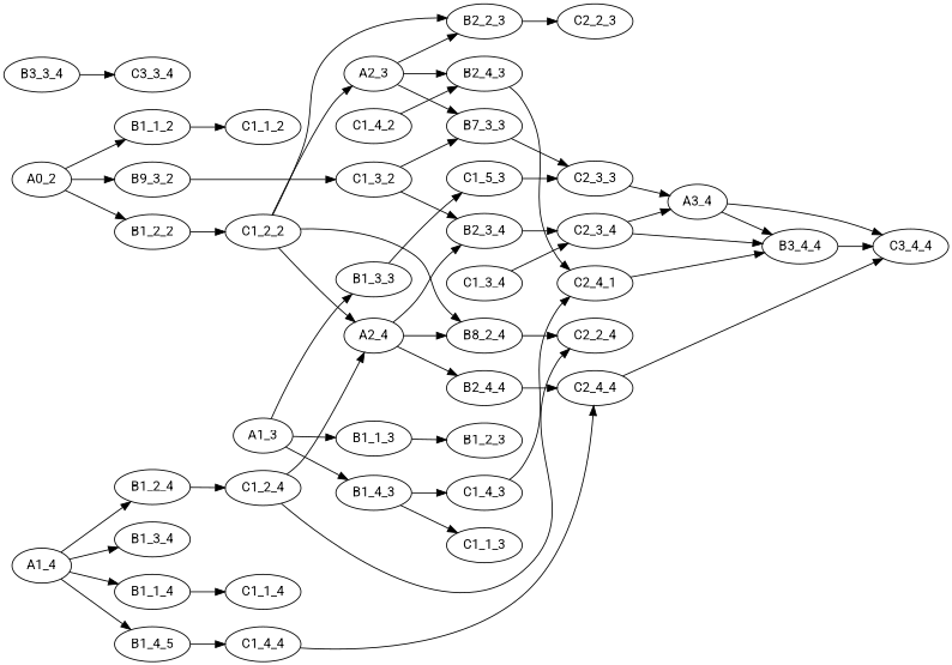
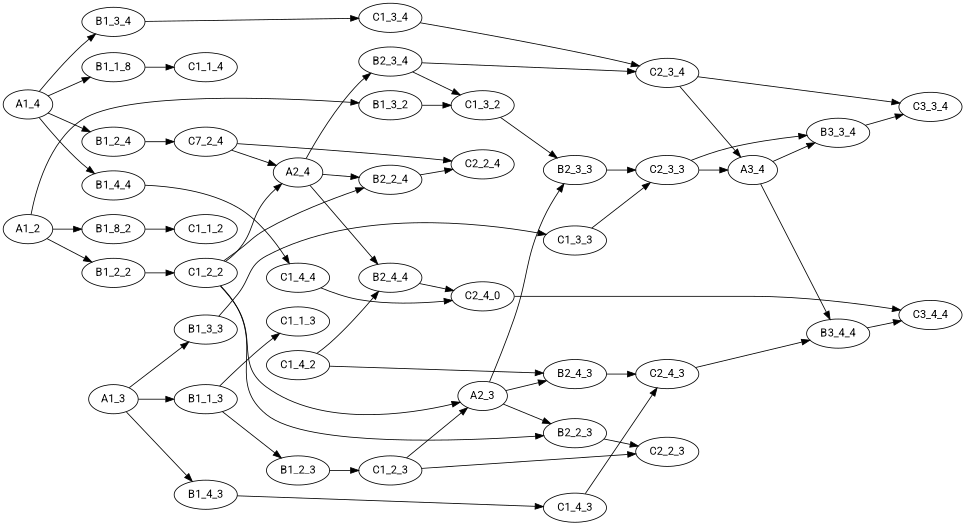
  digraph {
    fontname=Roboto
    rankdir=LR
    node [fontname=Roboto]
    edge [fontname=Roboto]
    C1_3_4
    C2_3_4
    C3_3_4
    A3_4
    C1_2_2
-   B2_2_4 [label=B8_2_4]
+   B2_2_4
    A2_4
    A2_3
    B2_2_3
    C2_2_4
    B2_3_4
    B2_4_4
-   B2_3_3 [label=B7_3_3]
+   B2_3_3
    B2_4_3
    C2_2_3
    B3_4_4
    C3_4_4
    B1_2_2
    C1_4_3
-   C2_4_3 [label=C2_4_1]
-   C1_3_3 [label=C1_5_3]
+   C2_4_3
+   C1_3_3
    C2_3_3
    B3_3_4
    C1_4_4
-   C2_4_4
+   C2_4_4 [label=C2_4_0]
    B1_2_4
-   C1_2_4
+   C1_2_4 [label=C7_2_4]
    B1_3_4
    C1_4_2
    B1_4_3
-   B1_3_2 [label=B9_3_2]
+   B1_3_2
    C1_3_2
-   B1_1_4
+   B1_1_4 [label=B1_1_8]
    C1_1_4
    A1_3
    B1_3_3
    B1_1_3
    B1_2_3
    C1_1_3
-   B1_4_4 [label=B1_4_5]
-   B1_1_2
+   C1_2_3
+   B1_4_4
+   B1_1_2 [label=B1_8_2]
    C1_1_2
-   A1_2 [label=A0_2]
+   A1_2
    A1_4
    C1_3_4 -> C2_3_4
-   C2_3_4 -> B3_4_4
+   C2_3_4 -> C3_3_4
    C2_3_4 -> A3_4
    A3_4 -> B3_4_4
-   A3_4 -> C3_4_4
+   A3_4 -> B3_3_4
    C1_2_2 -> B2_2_4
    C1_2_2 -> A2_4
    C1_2_2 -> A2_3
    C1_2_2 -> B2_2_3
    B2_2_4 -> C2_2_4
    A2_4 -> B2_2_4
    A2_4 -> B2_3_4
    A2_4 -> B2_4_4
    A2_3 -> B2_2_3
    A2_3 -> B2_3_3
    A2_3 -> B2_4_3
    B2_2_3 -> C2_2_3
    B2_3_4 -> C2_3_4
    B2_4_4 -> C2_4_4
    B2_3_3 -> C2_3_3
    B2_4_3 -> C2_4_3
    B3_4_4 -> C3_4_4
    B1_2_2 -> C1_2_2
    C1_4_3 -> C2_4_3
    C2_4_3 -> B3_4_4
    C1_3_3 -> C2_3_3
    C2_3_3 -> A3_4
+   C2_3_3 -> B3_3_4
    B3_3_4 -> C3_3_4
    C1_4_4 -> C2_4_4
    C2_4_4 -> C3_4_4
    B1_2_4 -> C1_2_4
    C1_2_4 -> A2_4
    C1_2_4 -> C2_2_4
+   B1_3_4 -> C1_3_4
+   C1_4_2 -> B2_4_4
    C1_4_2 -> B2_4_3
    B1_4_3 -> C1_4_3
    B1_3_2 -> C1_3_2
-   C1_3_2 -> B2_3_4
+   B2_3_4 -> C1_3_2
    C1_3_2 -> B2_3_3
    B1_1_4 -> C1_1_4
    A1_3 -> B1_4_3
    A1_3 -> B1_3_3
    A1_3 -> B1_1_3
    B1_3_3 -> C1_3_3
    B1_1_3 -> B1_2_3
-   B1_4_3 -> C1_1_3
+   B1_1_3 -> C1_1_3
+   B1_2_3 -> C1_2_3
+   C1_2_3 -> A2_3
+   C1_2_3 -> C2_2_3
    B1_4_4 -> C1_4_4
    B1_1_2 -> C1_1_2
    A1_2 -> B1_2_2
    A1_2 -> B1_3_2
    A1_2 -> B1_1_2
    A1_4 -> B1_2_4
    A1_4 -> B1_3_4
    A1_4 -> B1_1_4
    A1_4 -> B1_4_4
  }
